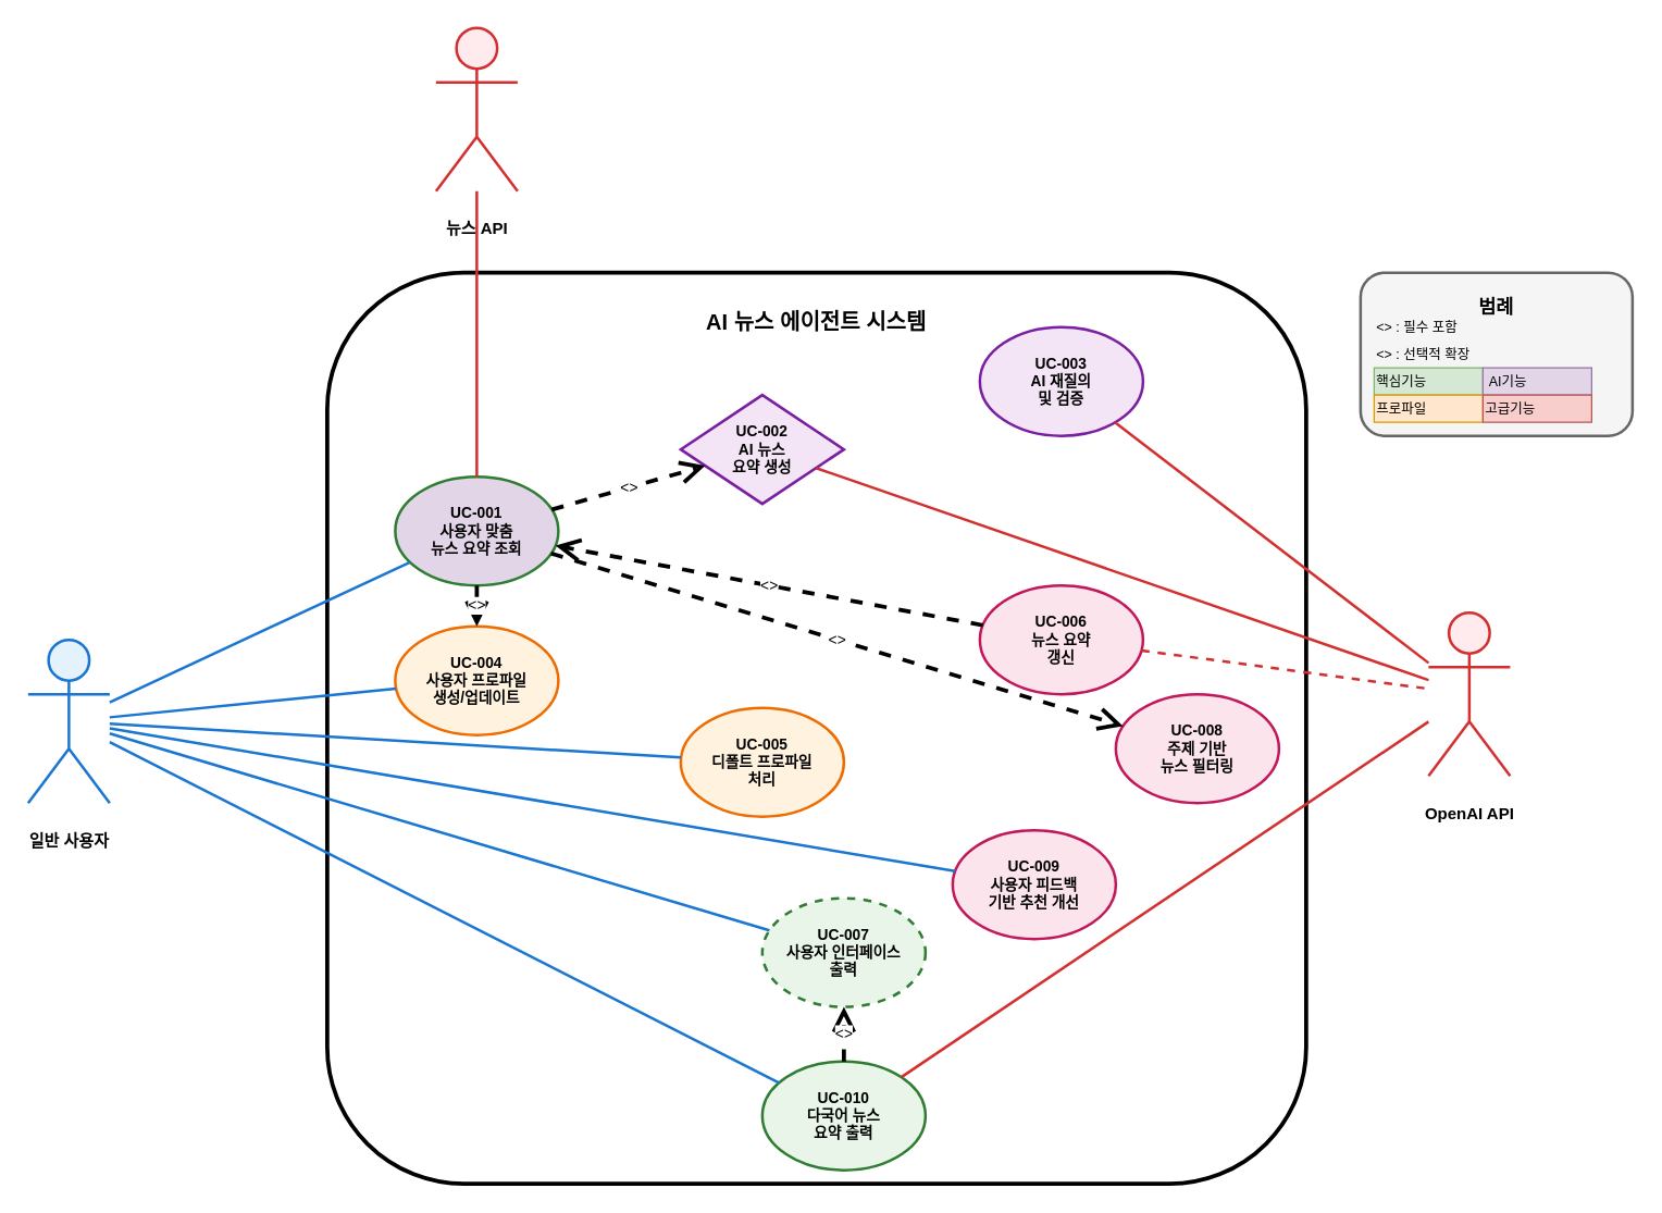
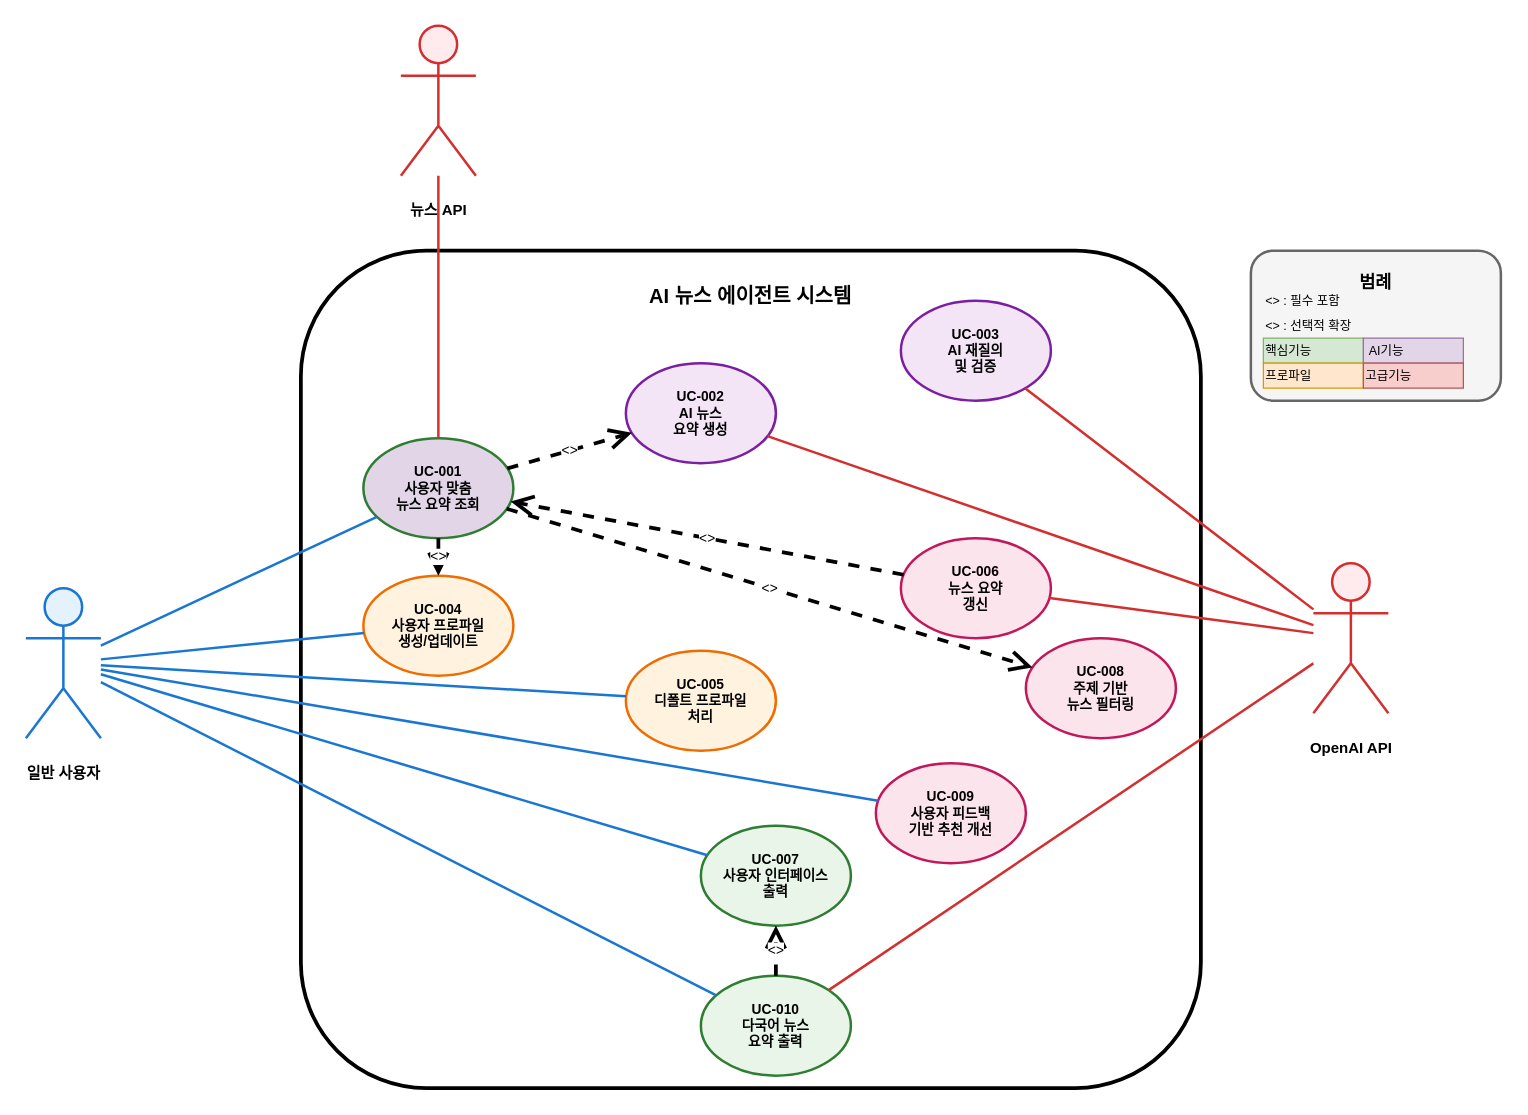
  <mxCell id="0" />
  <mxCell id="1" parent="0" />
  <mxCell id="2" value="AI 뉴스 에이전트 시스템" style="rounded=1;whiteSpace=wrap;html=1;strokeColor=#000000;strokeWidth=3;fillColor=none;fontSize=16;fontStyle=1;verticalAlign=top;spacingTop=20;" parent="1" vertex="1"><mxGeometry x="240" y="200" width="720" height="670" as="geometry" /></mxCell>
  <mxCell id="3" value="&lt;br&gt;일반 사용자" style="shape=umlActor;verticalLabelPosition=bottom;verticalAlign=top;html=1;outlineConnect=0;fontSize=12;fontStyle=1;fillColor=#E3F2FD;strokeColor=#1976D2;strokeWidth=2;" parent="1" vertex="1"><mxGeometry x="20" y="470" width="60" height="120" as="geometry" /></mxCell>
  <mxCell id="4" value="&lt;br&gt;OpenAI API" style="shape=umlActor;verticalLabelPosition=bottom;verticalAlign=top;html=1;outlineConnect=0;fontSize=12;fontStyle=1;fillColor=#FFEBEE;strokeColor=#D32F2F;strokeWidth=2;" parent="1" vertex="1"><mxGeometry x="1050" y="450" width="60" height="120" as="geometry" /></mxCell>
  <mxCell id="5" value="&lt;br&gt;뉴스 API" style="shape=umlActor;verticalLabelPosition=bottom;verticalAlign=top;html=1;outlineConnect=0;fontSize=12;fontStyle=1;fillColor=#FFEBEE;strokeColor=#D32F2F;strokeWidth=2;" parent="1" vertex="1"><mxGeometry x="320" y="20" width="60" height="120" as="geometry" /></mxCell>
  <mxCell id="6" value="UC-001&#10;사용자 맞춤&#10;뉴스 요약 조회" style="ellipse;whiteSpace=wrap;html=1;fontSize=11;fontStyle=1;fillColor=#e1d5e7;strokeColor=#2E7D32;strokeWidth=2;" parent="1" vertex="1"><mxGeometry x="290" y="350" width="120" height="80" as="geometry" /></mxCell>
- <mxCell id="7" value="UC-002&#10;AI 뉴스&#10;요약 생성" style="rhombus;whiteSpace=wrap;html=1;fontSize=11;fontStyle=1;fillColor=#F3E5F5;strokeColor=#7B1FA2;strokeWidth=2;" parent="1" vertex="1"><mxGeometry x="500" y="290" width="120" height="80" as="geometry" /></mxCell>
+ <mxCell id="7" value="UC-002&#10;AI 뉴스&#10;요약 생성" style="ellipse;whiteSpace=wrap;html=1;fontSize=11;fontStyle=1;fillColor=#F3E5F5;strokeColor=#7B1FA2;strokeWidth=2;" parent="1" vertex="1"><mxGeometry x="500" y="290" width="120" height="80" as="geometry" /></mxCell>
  <mxCell id="8" value="UC-003&#10;AI 재질의&#10;및 검증" style="ellipse;whiteSpace=wrap;html=1;fontSize=11;fontStyle=1;fillColor=#F3E5F5;strokeColor=#7B1FA2;strokeWidth=2;" parent="1" vertex="1"><mxGeometry x="720" y="240" width="120" height="80" as="geometry" /></mxCell>
  <mxCell id="9" value="UC-004&#10;사용자 프로파일&#10;생성/업데이트" style="ellipse;whiteSpace=wrap;html=1;fontSize=11;fontStyle=1;fillColor=#FFF3E0;strokeColor=#EF6C00;strokeWidth=2;" parent="1" vertex="1"><mxGeometry x="290" y="460" width="120" height="80" as="geometry" /></mxCell>
  <mxCell id="10" value="UC-005&#10;디폴트 프로파일&#10;처리" style="ellipse;whiteSpace=wrap;html=1;fontSize=11;fontStyle=1;fillColor=#FFF3E0;strokeColor=#EF6C00;strokeWidth=2;" parent="1" vertex="1"><mxGeometry x="500" y="520" width="120" height="80" as="geometry" /></mxCell>
  <mxCell id="11" value="UC-006&#10;뉴스 요약&#10;갱신" style="ellipse;whiteSpace=wrap;html=1;fontSize=11;fontStyle=1;fillColor=#FCE4EC;strokeColor=#C2185B;strokeWidth=2;" parent="1" vertex="1"><mxGeometry x="720" y="430" width="120" height="80" as="geometry" /></mxCell>
- <mxCell id="12" value="UC-007&#10;사용자 인터페이스&#10;출력" style="ellipse;whiteSpace=wrap;html=1;fontSize=11;fontStyle=1;fillColor=#E8F5E8;strokeColor=#2E7D32;strokeWidth=2;dashed=1;" parent="1" vertex="1"><mxGeometry x="560" y="660" width="120" height="80" as="geometry" /></mxCell>
+ <mxCell id="12" value="UC-007&#10;사용자 인터페이스&#10;출력" style="ellipse;whiteSpace=wrap;html=1;fontSize=11;fontStyle=1;fillColor=#E8F5E8;strokeColor=#2E7D32;strokeWidth=2;" parent="1" vertex="1"><mxGeometry x="560" y="660" width="120" height="80" as="geometry" /></mxCell>
  <mxCell id="13" value="UC-008&#10;주제 기반&#10;뉴스 필터링" style="ellipse;whiteSpace=wrap;html=1;fontSize=11;fontStyle=1;fillColor=#FCE4EC;strokeColor=#C2185B;strokeWidth=2;" parent="1" vertex="1"><mxGeometry x="820" y="510" width="120" height="80" as="geometry" /></mxCell>
  <mxCell id="14" value="UC-009&#10;사용자 피드백&#10;기반 추천 개선" style="ellipse;whiteSpace=wrap;html=1;fontSize=11;fontStyle=1;fillColor=#FCE4EC;strokeColor=#C2185B;strokeWidth=2;" parent="1" vertex="1"><mxGeometry x="700" y="610" width="120" height="80" as="geometry" /></mxCell>
  <mxCell id="15" value="UC-010&#10;다국어 뉴스&#10;요약 출력" style="ellipse;whiteSpace=wrap;html=1;fontSize=11;fontStyle=1;fillColor=#E8F5E8;strokeColor=#2E7D32;strokeWidth=2;" parent="1" vertex="1"><mxGeometry x="560" y="780" width="120" height="80" as="geometry" /></mxCell>
  <mxCell id="16" value="" style="endArrow=none;html=1;strokeWidth=2;strokeColor=#1976D2;" parent="1" source="3" target="6" edge="1"><mxGeometry width="50" height="50" relative="1" as="geometry"><mxPoint x="90" y="520" as="sourcePoint" /><mxPoint x="290" y="390" as="targetPoint" /></mxGeometry></mxCell>
  <mxCell id="17" value="" style="endArrow=none;html=1;strokeWidth=2;strokeColor=#1976D2;" parent="1" source="3" target="9" edge="1"><mxGeometry width="50" height="50" relative="1" as="geometry"><mxPoint x="90" y="530" as="sourcePoint" /><mxPoint x="290" y="530" as="targetPoint" /></mxGeometry></mxCell>
  <mxCell id="18" value="" style="endArrow=none;html=1;strokeWidth=2;strokeColor=#1976D2;" parent="1" source="3" target="10" edge="1"><mxGeometry width="50" height="50" relative="1" as="geometry"><mxPoint x="90" y="530" as="sourcePoint" /><mxPoint x="490" y="530" as="targetPoint" /></mxGeometry></mxCell>
  <mxCell id="19" value="" style="endArrow=none;html=1;strokeWidth=2;strokeColor=#1976D2;" parent="1" source="3" target="12" edge="1"><mxGeometry width="50" height="50" relative="1" as="geometry"><mxPoint x="90" y="590" as="sourcePoint" /><mxPoint x="290" y="670" as="targetPoint" /></mxGeometry></mxCell>
  <mxCell id="20" value="" style="endArrow=none;html=1;strokeWidth=2;strokeColor=#1976D2;" parent="1" source="3" target="14" edge="1"><mxGeometry width="50" height="50" relative="1" as="geometry"><mxPoint x="80" y="540" as="sourcePoint" /><mxPoint x="690" y="670" as="targetPoint" /></mxGeometry></mxCell>
  <mxCell id="21" value="" style="endArrow=none;html=1;strokeWidth=2;strokeColor=#1976D2;" parent="1" source="3" target="15" edge="1"><mxGeometry width="50" height="50" relative="1" as="geometry"><mxPoint x="90" y="590" as="sourcePoint" /><mxPoint x="290" y="790" as="targetPoint" /></mxGeometry></mxCell>
  <mxCell id="22" value="&lt;&lt;include&gt;&gt;" style="endArrow=open;endSize=12;dashed=1;html=1;strokeColor=#000000;strokeWidth=3;" parent="1" source="6" target="7" edge="1"><mxGeometry width="160" relative="1" as="geometry"><mxPoint x="410" y="390" as="sourcePoint" /><mxPoint x="490" y="390" as="targetPoint" /></mxGeometry></mxCell>
  <mxCell id="23" value="&lt;&lt;include&gt;&gt;" style="endArrow=open;endSize=12;dashed=1;html=1;strokeColor=#000000;strokeWidth=3;" parent="1" source="6" target="9" edge="1"><mxGeometry width="160" relative="1" as="geometry"><mxPoint x="350" y="430" as="sourcePoint" /><mxPoint x="350" y="490" as="targetPoint" /></mxGeometry></mxCell>
  <mxCell id="24" value="&lt;&lt;include&gt;&gt;" style="endArrow=open;endSize=12;dashed=1;html=1;strokeColor=#000000;strokeWidth=3;" parent="1" source="6" target="13" edge="1"><mxGeometry width="160" relative="1" as="geometry"><mxPoint x="410" y="430" as="sourcePoint" /><mxPoint x="490" y="630" as="targetPoint" /></mxGeometry></mxCell>
  <mxCell id="25" value="&lt;&lt;extend&gt;&gt;" style="endArrow=open;endSize=12;dashed=1;html=1;strokeColor=#000000;strokeWidth=3;" parent="1" source="11" target="6" edge="1"><mxGeometry width="160" relative="1" as="geometry"><mxPoint x="690" y="490" as="sourcePoint" /><mxPoint x="410" y="430" as="targetPoint" /></mxGeometry></mxCell>
  <mxCell id="26" value="&lt;&lt;extend&gt;&gt;" style="endArrow=open;endSize=12;dashed=1;html=1;strokeColor=#000000;strokeWidth=3;" parent="1" source="15" target="12" edge="1"><mxGeometry width="160" relative="1" as="geometry"><mxPoint x="350" y="750" as="sourcePoint" /><mxPoint x="350" y="710" as="targetPoint" /></mxGeometry></mxCell>
  <mxCell id="27" value="" style="endArrow=none;html=1;strokeWidth=2;strokeColor=#D32F2F;" parent="1" source="7" target="4" edge="1"><mxGeometry width="50" height="50" relative="1" as="geometry"><mxPoint x="610" y="390" as="sourcePoint" /><mxPoint x="1090" y="430" as="targetPoint" /></mxGeometry></mxCell>
  <mxCell id="28" value="" style="endArrow=none;html=1;strokeWidth=2;strokeColor=#D32F2F;" parent="1" source="8" target="4" edge="1"><mxGeometry width="50" height="50" relative="1" as="geometry"><mxPoint x="810" y="390" as="sourcePoint" /><mxPoint x="1090" y="430" as="targetPoint" /></mxGeometry></mxCell>
- <mxCell id="29" value="" style="endArrow=none;html=1;strokeWidth=2;strokeColor=#D32F2F;dashed=1;" parent="1" source="11" target="4" edge="1"><mxGeometry width="50" height="50" relative="1" as="geometry"><mxPoint x="810" y="530" as="sourcePoint" /><mxPoint x="1090" y="490" as="targetPoint" /></mxGeometry></mxCell>
+ <mxCell id="29" value="" style="endArrow=none;html=1;strokeWidth=2;strokeColor=#D32F2F;" parent="1" source="11" target="4" edge="1"><mxGeometry width="50" height="50" relative="1" as="geometry"><mxPoint x="810" y="530" as="sourcePoint" /><mxPoint x="1090" y="490" as="targetPoint" /></mxGeometry></mxCell>
  <mxCell id="30" value="" style="endArrow=none;html=1;strokeWidth=2;strokeColor=#D32F2F;" parent="1" source="15" target="4" edge="1"><mxGeometry width="50" height="50" relative="1" as="geometry"><mxPoint x="410" y="790" as="sourcePoint" /><mxPoint x="1090" y="490" as="targetPoint" /></mxGeometry></mxCell>
  <mxCell id="31" value="" style="endArrow=none;html=1;strokeWidth=2;strokeColor=#D32F2F;" parent="1" source="6" target="5" edge="1"><mxGeometry width="50" height="50" relative="1" as="geometry"><mxPoint x="410" y="390" as="sourcePoint" /><mxPoint x="1090" y="680" as="targetPoint" /></mxGeometry></mxCell>
  <mxCell id="32" value="범례" style="rounded=1;whiteSpace=wrap;html=1;strokeColor=#666666;strokeWidth=2;fillColor=#F5F5F5;fontSize=14;fontStyle=1;verticalAlign=top;spacingTop=10;" parent="1" vertex="1"><mxGeometry x="1000" y="200" width="200" height="120" as="geometry" /></mxCell>
  <mxCell id="33" value="&lt;&lt;include&gt;&gt; : 필수 포함" style="text;html=1;strokeColor=none;fillColor=none;align=left;verticalAlign=middle;whiteSpace=wrap;rounded=0;fontSize=10;" parent="1" vertex="1"><mxGeometry x="1010" y="230" width="120" height="20" as="geometry" /></mxCell>
  <mxCell id="34" value="&lt;&lt;extend&gt;&gt; : 선택적 확장" style="text;html=1;strokeColor=none;fillColor=none;align=left;verticalAlign=middle;whiteSpace=wrap;rounded=0;fontSize=10;" parent="1" vertex="1"><mxGeometry x="1010" y="250" width="120" height="20" as="geometry" /></mxCell>
  <mxCell id="35" value="핵심기능" style="text;html=1;strokeColor=#82b366;fillColor=#d5e8d4;align=left;verticalAlign=middle;whiteSpace=wrap;rounded=0;fontSize=10;" parent="1" vertex="1"><mxGeometry x="1010" y="270" width="80" height="20" as="geometry" /></mxCell>
  <mxCell id="36" value="&amp;nbsp;AI기능" style="text;html=1;strokeColor=#9673a6;fillColor=#e1d5e7;align=left;verticalAlign=middle;whiteSpace=wrap;rounded=0;fontSize=10;" parent="1" vertex="1"><mxGeometry x="1090" y="270" width="80" height="20" as="geometry" /></mxCell>
  <mxCell id="37" value="프로파일" style="text;html=1;strokeColor=#d79b00;fillColor=#ffe6cc;align=left;verticalAlign=middle;whiteSpace=wrap;rounded=0;fontSize=10;" parent="1" vertex="1"><mxGeometry x="1010" y="290" width="80" height="20" as="geometry" /></mxCell>
  <mxCell id="38" value="고급기능" style="text;html=1;strokeColor=#b85450;fillColor=#f8cecc;align=left;verticalAlign=middle;whiteSpace=wrap;rounded=0;fontSize=10;" parent="1" vertex="1"><mxGeometry x="1090" y="290" width="80" height="20" as="geometry" /></mxCell>
